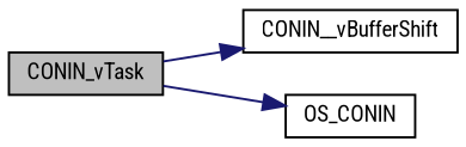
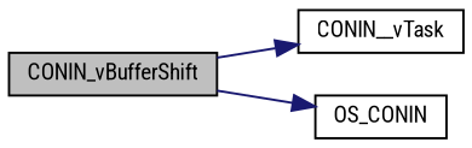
  digraph {
    fontname="Roboto Condensed"
    rankdir=LR
    node [color=black fillcolor=white fontname="Roboto Condensed" fontsize=10 shape=record style=filled]
    edge [color=midnightblue fontname="Roboto Condensed" fontsize=10 labelfontname=Helvetica labelfontsize=10 style=solid]
-   n1 [fillcolor=grey75 fontcolor=black height=0.2 label=CONIN_vTask width=0.4]
-   n2 [height=0.2 label=CONIN__vBufferShift width=0.4]
+   n1 [fillcolor=grey75 fontcolor=black height=0.2 label=CONIN_vBufferShift width=0.4]
+   n2 [height=0.2 label=CONIN__vTask width=0.4]
    n3 [height=0.2 label=OS_CONIN width=0.4]
    n1 -> n2
    n1 -> n3
  }
